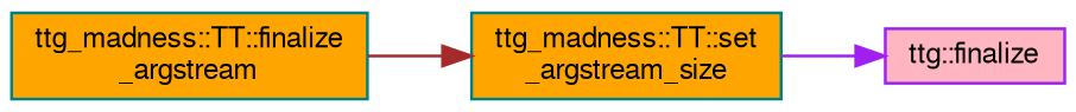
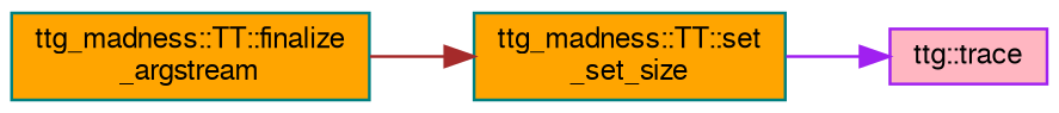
  digraph {
    rankdir=RL
    node [color=teal fillcolor=orange fontname=FreeSans fontsize=10 shape=record style=filled]
    edge [dir=back fontname=FreeSans fontsize=10 labelfontname=FreeSans labelfontsize=10 style=solid]
-   n1 [color=purple fillcolor=lightpink fontcolor=black height=0.2 label="ttg::finalize" width=0.4]
-   n2 [height=0.2 label="ttg_madness::TT::set\l_argstream_size" width=0.4]
+   n1 [color=purple fillcolor=lightpink fontcolor=black height=0.2 label="ttg::trace" width=0.4]
+   n2 [height=0.2 label="ttg_madness::TT::set\l_set_size" width=0.4]
    n3 [height=0.2 label="ttg_madness::TT::finalize\l_argstream" width=0.4]
    n1 -> n2 [color=purple]
    n2 -> n3 [color=brown]
  }
